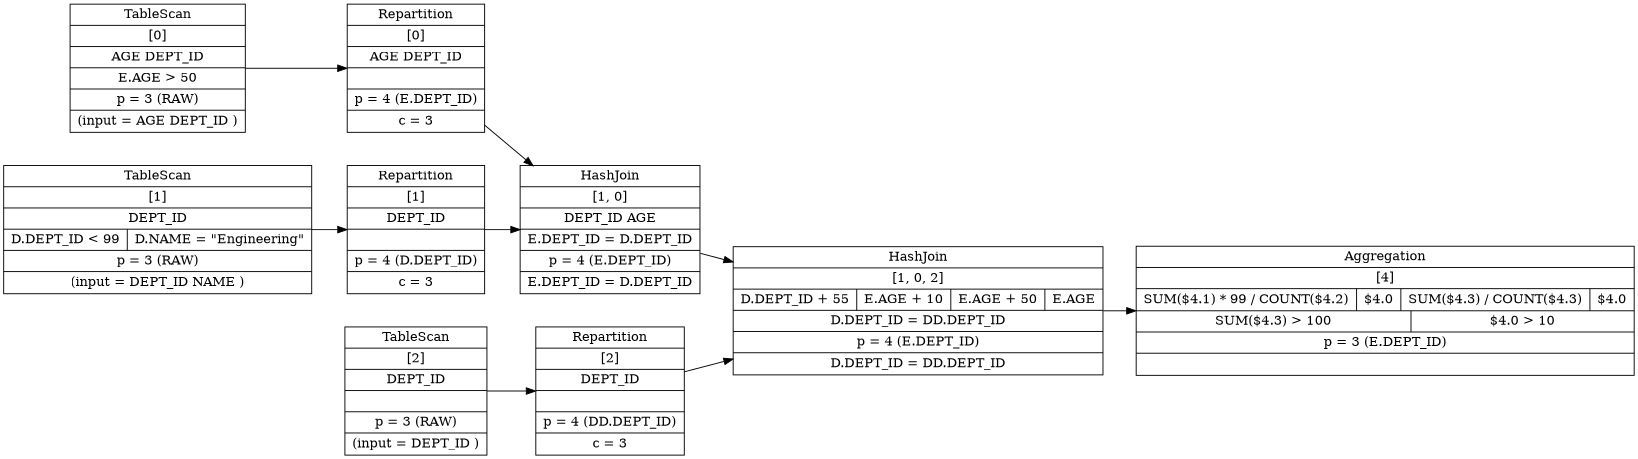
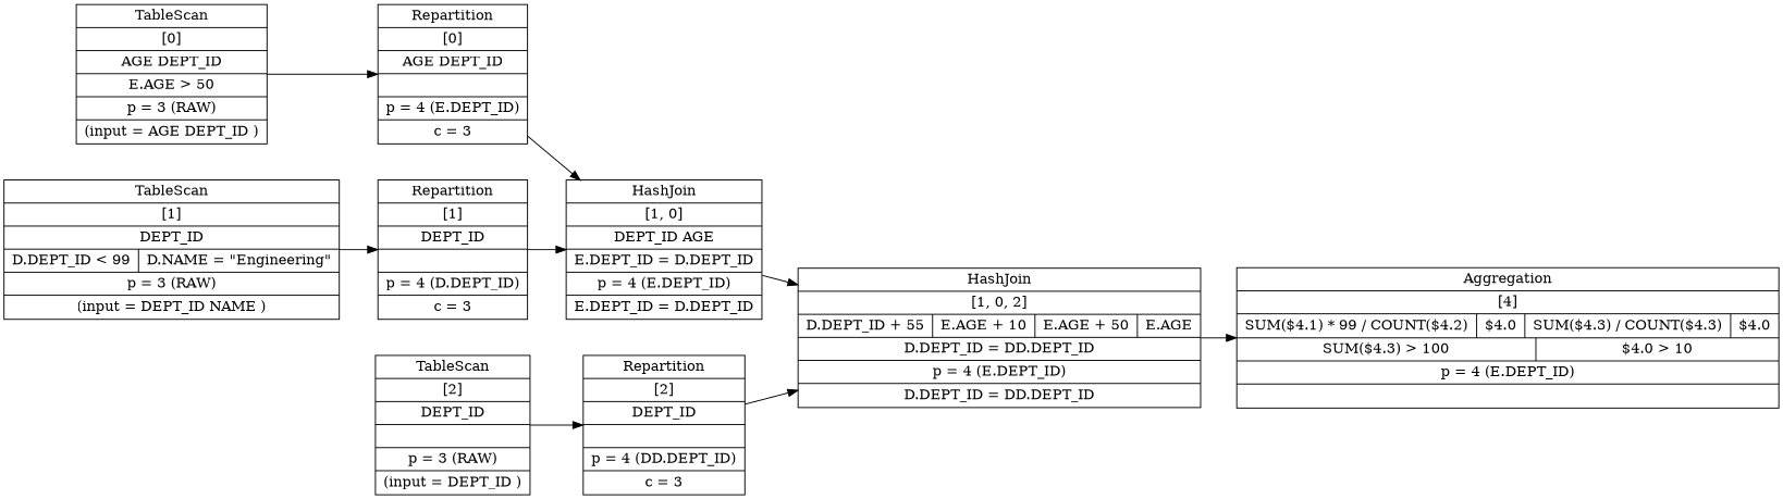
  digraph {
    nodesep=0.5
    ordering=in
    rankdir=LR
    node [shape=record]
    n1 [label="HashJoin|[1, 0, 2]|{D.DEPT_ID + 55|E.AGE + 10|E.AGE + 50|E.AGE}|{D.DEPT_ID = DD.DEPT_ID}|p = 4 (E.DEPT_ID)|{D.DEPT_ID = DD.DEPT_ID}"]
-   n2 [label="Aggregation|[4]|{SUM($4.1) * 99 / COUNT($4.2)|$4.0|SUM($4.3) / COUNT($4.3)|$4.0}|{SUM($4.3) \> 100|$4.0 \> 10}|p = 3 (E.DEPT_ID)|"]
+   n2 [label="Aggregation|[4]|{SUM($4.1) * 99 / COUNT($4.2)|$4.0|SUM($4.3) / COUNT($4.3)|$4.0}|{SUM($4.3) \> 100|$4.0 \> 10}|p = 4 (E.DEPT_ID)|"]
    n3 [label="HashJoin|[1, 0]|DEPT_ID AGE |{E.DEPT_ID = D.DEPT_ID}|p = 4 (E.DEPT_ID)|{E.DEPT_ID = D.DEPT_ID}"]
    n4 [label="Repartition|[0]|AGE DEPT_ID |{}|p = 4 (E.DEPT_ID)|c = 3"]
    n5 [label="TableScan|[0]|AGE DEPT_ID |{E.AGE \> 50}|p = 3 (RAW)|(input = AGE DEPT_ID )"]
    n6 [label="Repartition|[1]|DEPT_ID |{}|p = 4 (D.DEPT_ID)|c = 3"]
    n7 [label="TableScan|[1]|DEPT_ID |{D.DEPT_ID \< 99|D.NAME = \"Engineering\"}|p = 3 (RAW)|(input = DEPT_ID NAME )"]
    n8 [label="Repartition|[2]|DEPT_ID |{}|p = 4 (DD.DEPT_ID)|c = 3"]
    n9 [label="TableScan|[2]|DEPT_ID |{}|p = 3 (RAW)|(input = DEPT_ID )"]
    n1 -> n2
    n3 -> n1
    n4 -> n3
    n5 -> n4
    n6 -> n3
    n7 -> n6
    n8 -> n1
    n9 -> n8
  }
